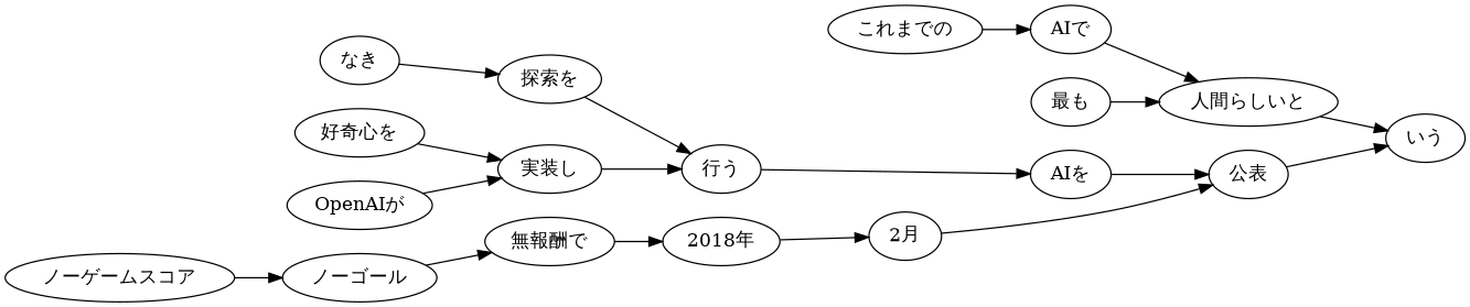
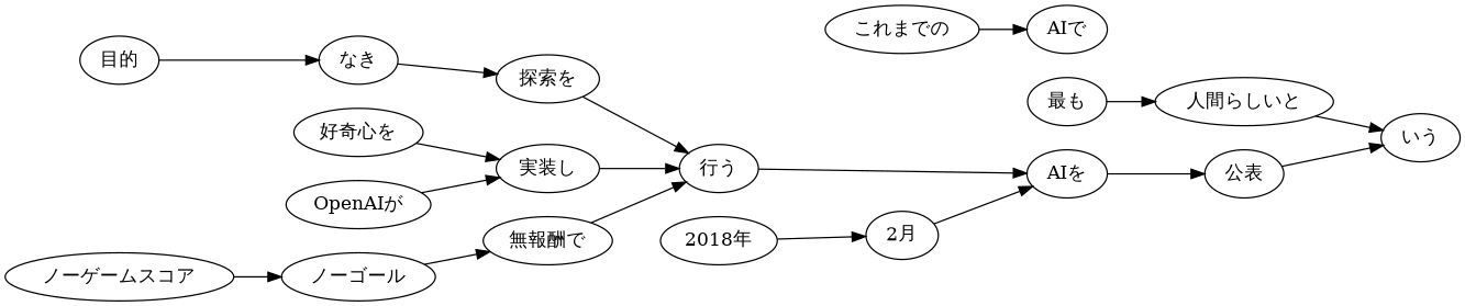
  digraph {
    rankdir=LR
    n1 [label="2018年"]
    n2 [label="2月"]
    n3 [label="公表"]
    n4 [label="いう"]
    n5 [label="OpenAIが"]
    n6 [label="実装し"]
    n7 [label="行う"]
    n8 [label="AIを"]
    n9 [label="好奇心を"]
    n10 [label="ノーゲームスコア"]
    n11 [label="ノーゴール"]
    n12 [label="無報酬で"]
+   n13 [label="目的"]
    n14 [label="なき"]
    n15 [label="探索を"]
    n16 [label="これまでの"]
    n17 [label="AIで"]
    n18 [label="人間らしいと"]
    n19 [label="最も"]
    n1 -> n2
-   n2 -> n3
+   n2 -> n8
    n3 -> n4
    n5 -> n6
    n6 -> n7
    n7 -> n8
    n8 -> n3
    n9 -> n6
    n10 -> n11
    n11 -> n12
-   n12 -> n1
+   n12 -> n7
+   n13 -> n14
    n14 -> n15
    n15 -> n7
    n16 -> n17
-   n17 -> n18
    n18 -> n4
    n19 -> n18
  }
